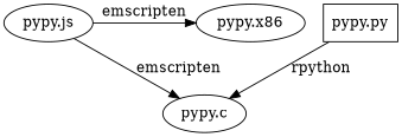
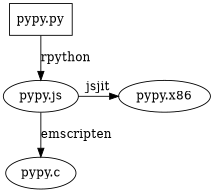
  digraph {
    "pypy.js" [group=g1]
    "pypy.x86" [group=g2]
    "pypy.c"
    "pypy.py" [shape=box]
    subgraph sub_1 {
      rank=same
      "pypy.js"
      "pypy.x86"
    }
-   "pypy.js" -> "pypy.x86" [label=emscripten]
+   "pypy.js" -> "pypy.x86" [label=jsjit]
    "pypy.js" -> "pypy.c" [label=emscripten]
-   "pypy.py" -> "pypy.c" [label=rpython]
+   "pypy.py" -> "pypy.js" [label=rpython]
  }
